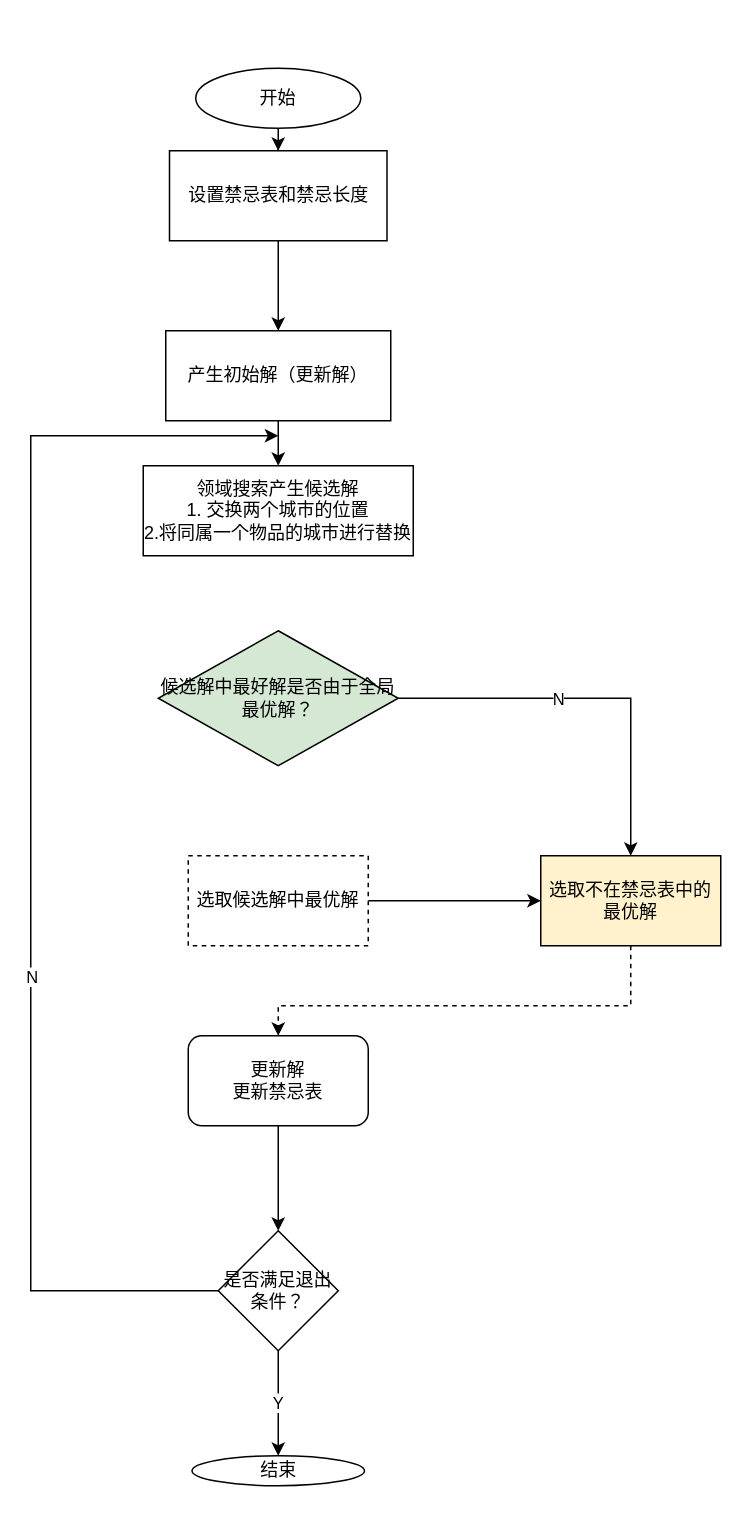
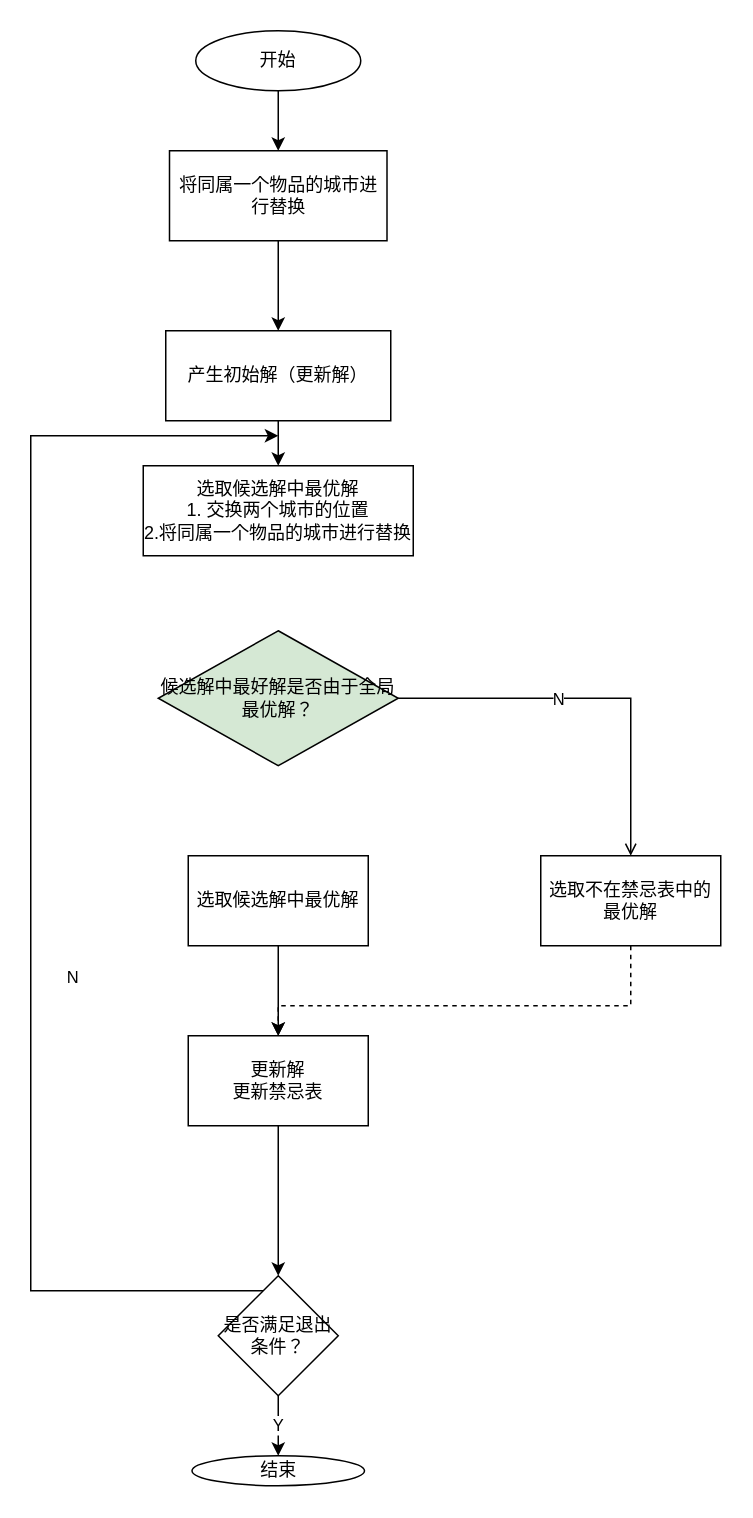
  <mxCell id="0" />
  <mxCell id="1" parent="0" />
  <mxCell id="2" value="" style="edgeStyle=orthogonalEdgeStyle;rounded=0;orthogonalLoop=1;jettySize=auto;html=1;" edge="1" parent="1" source="3" target="5"><mxGeometry relative="1" as="geometry" /></mxCell>
- <mxCell id="3" value="开始" style="ellipse;whiteSpace=wrap;html=1;" vertex="1" parent="1"><mxGeometry x="130" y="45" width="110" height="40" as="geometry" /></mxCell>
+ <mxCell id="3" value="开始" style="ellipse;whiteSpace=wrap;html=1;" vertex="1" parent="1"><mxGeometry x="130" y="20" width="110" height="40" as="geometry" /></mxCell>
  <mxCell id="4" value="" style="edgeStyle=orthogonalEdgeStyle;rounded=0;orthogonalLoop=1;jettySize=auto;html=1;" edge="1" parent="1" source="5" target="7"><mxGeometry relative="1" as="geometry" /></mxCell>
- <mxCell id="5" value="设置禁忌表和禁忌长度" style="whiteSpace=wrap;html=1;" vertex="1" parent="1"><mxGeometry x="112.5" y="100" width="145" height="60" as="geometry" /></mxCell>
+ <mxCell id="5" value="将同属一个物品的城市进行替换" style="whiteSpace=wrap;html=1;" vertex="1" parent="1"><mxGeometry x="112.5" y="100" width="145" height="60" as="geometry" /></mxCell>
  <mxCell id="6" value="" style="edgeStyle=orthogonalEdgeStyle;rounded=0;orthogonalLoop=1;jettySize=auto;html=1;" edge="1" parent="1" source="7" target="8"><mxGeometry relative="1" as="geometry" /></mxCell>
  <mxCell id="7" value="产生初始解（更新解）" style="whiteSpace=wrap;html=1;" vertex="1" parent="1"><mxGeometry x="110" y="220" width="150" height="60" as="geometry" /></mxCell>
- <mxCell id="8" value="领域搜索产生候选解&lt;br&gt;1.&amp;nbsp;交换两个城市的位置&lt;br&gt;2.将同属一个物品的城市进行替换" style="whiteSpace=wrap;html=1;" vertex="1" parent="1"><mxGeometry x="95" y="310" width="180" height="60" as="geometry" /></mxCell>
- <mxCell id="9" style="edgeStyle=orthogonalEdgeStyle;rounded=0;orthogonalLoop=1;jettySize=auto;html=1;exitX=1;exitY=0.5;exitDx=0;exitDy=0;entryX=0.5;entryY=0;entryDx=0;entryDy=0;" edge="1" parent="1" source="11" target="15"><mxGeometry relative="1" as="geometry"><mxPoint x="420" y="560" as="targetPoint" /></mxGeometry></mxCell>
+ <mxCell id="8" value="选取候选解中最优解&lt;br&gt;1.&amp;nbsp;交换两个城市的位置&lt;br&gt;2.将同属一个物品的城市进行替换" style="whiteSpace=wrap;html=1;" vertex="1" parent="1"><mxGeometry x="95" y="310" width="180" height="60" as="geometry" /></mxCell>
+ <mxCell id="9" style="edgeStyle=orthogonalEdgeStyle;rounded=0;orthogonalLoop=1;jettySize=auto;html=1;exitX=1;exitY=0.5;exitDx=0;exitDy=0;entryX=0.5;entryY=0;entryDx=0;entryDy=0;endArrow=open;" edge="1" parent="1" source="11" target="15"><mxGeometry relative="1" as="geometry"><mxPoint x="420" y="560" as="targetPoint" /></mxGeometry></mxCell>
  <mxCell id="10" value="N" style="edgeLabel;html=1;align=center;verticalAlign=middle;resizable=0;points=[];" vertex="1" connectable="0" parent="9"><mxGeometry x="-0.185" relative="1" as="geometry"><mxPoint as="offset" /></mxGeometry></mxCell>
  <mxCell id="11" value="候选解中最好解是否由于全局最优解？" style="rhombus;whiteSpace=wrap;html=1;fillColor=#d5e8d4;" vertex="1" parent="1"><mxGeometry x="105" y="420" width="160" height="90" as="geometry" /></mxCell>
- <mxCell id="12" value="" style="edgeStyle=orthogonalEdgeStyle;rounded=0;orthogonalLoop=1;jettySize=auto;html=1;" edge="1" parent="1" source="13" target="15"><mxGeometry relative="1" as="geometry" /></mxCell>
- <mxCell id="13" value="选取候选解中最优解" style="whiteSpace=wrap;html=1;dashed=1;" vertex="1" parent="1"><mxGeometry x="125" y="570" width="120" height="60" as="geometry" /></mxCell>
+ <mxCell id="12" value="" style="edgeStyle=orthogonalEdgeStyle;rounded=0;orthogonalLoop=1;jettySize=auto;html=1;" edge="1" parent="1" source="13" target="17"><mxGeometry relative="1" as="geometry" /></mxCell>
+ <mxCell id="13" value="选取候选解中最优解" style="whiteSpace=wrap;html=1;" vertex="1" parent="1"><mxGeometry x="125" y="570" width="120" height="60" as="geometry" /></mxCell>
  <mxCell id="14" style="edgeStyle=orthogonalEdgeStyle;rounded=0;orthogonalLoop=1;jettySize=auto;html=1;dashed=1;" edge="1" parent="1" source="15" target="17"><mxGeometry relative="1" as="geometry"><Array as="points"><mxPoint x="420" y="670" /><mxPoint x="185" y="670" /></Array></mxGeometry></mxCell>
- <mxCell id="15" value="选取不在禁忌表中的最优解" style="rounded=0;whiteSpace=wrap;html=1;fillColor=#fff2cc;" vertex="1" parent="1"><mxGeometry x="360" y="570" width="120" height="60" as="geometry" /></mxCell>
+ <mxCell id="15" value="选取不在禁忌表中的最优解" style="rounded=0;whiteSpace=wrap;html=1;" vertex="1" parent="1"><mxGeometry x="360" y="570" width="120" height="60" as="geometry" /></mxCell>
  <mxCell id="16" value="" style="edgeStyle=orthogonalEdgeStyle;rounded=0;orthogonalLoop=1;jettySize=auto;html=1;" edge="1" parent="1" source="17" target="21"><mxGeometry relative="1" as="geometry" /></mxCell>
- <mxCell id="17" value="更新解&lt;br&gt;更新禁忌表" style="whiteSpace=wrap;html=1;rounded=1;" vertex="1" parent="1"><mxGeometry x="125" y="690" width="120" height="60" as="geometry" /></mxCell>
+ <mxCell id="17" value="更新解&lt;br&gt;更新禁忌表" style="whiteSpace=wrap;html=1;" vertex="1" parent="1"><mxGeometry x="125" y="690" width="120" height="60" as="geometry" /></mxCell>
  <mxCell id="18" style="edgeStyle=orthogonalEdgeStyle;rounded=0;orthogonalLoop=1;jettySize=auto;html=1;" edge="1" parent="1" source="21"><mxGeometry relative="1" as="geometry"><mxPoint x="185" y="290" as="targetPoint" /><Array as="points"><mxPoint x="20" y="860" /><mxPoint x="20" y="290" /></Array></mxGeometry></mxCell>
  <mxCell id="19" value="N" style="edgeLabel;html=1;align=center;verticalAlign=middle;resizable=0;points=[];" vertex="1" connectable="0" parent="18"><mxGeometry x="-0.798" y="-4" relative="1" as="geometry"><mxPoint x="-38" y="-206" as="offset" /></mxGeometry></mxCell>
  <mxCell id="20" value="Y" style="edgeStyle=orthogonalEdgeStyle;rounded=0;orthogonalLoop=1;jettySize=auto;html=1;" edge="1" parent="1" source="21" target="22"><mxGeometry relative="1" as="geometry"><Array as="points"><mxPoint x="185" y="920" /><mxPoint x="185" y="920" /></Array></mxGeometry></mxCell>
- <mxCell id="21" value="是否满足退出条件？" style="rhombus;whiteSpace=wrap;html=1;" vertex="1" parent="1"><mxGeometry x="145" y="820" width="80" height="80" as="geometry" /></mxCell>
+ <mxCell id="21" value="是否满足退出条件？" style="rhombus;whiteSpace=wrap;html=1;" vertex="1" parent="1"><mxGeometry x="145" y="850" width="80" height="80" as="geometry" /></mxCell>
  <mxCell id="22" value="结束" style="ellipse;whiteSpace=wrap;html=1;" vertex="1" parent="1"><mxGeometry x="127.5" y="970" width="115" height="20" as="geometry" /></mxCell>
